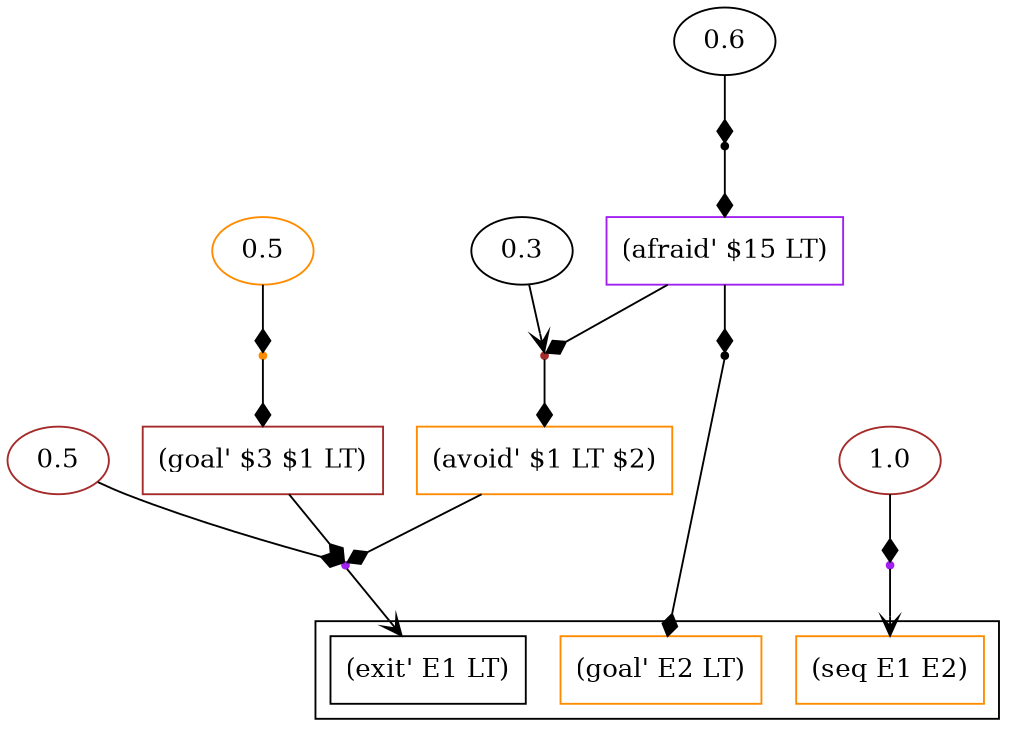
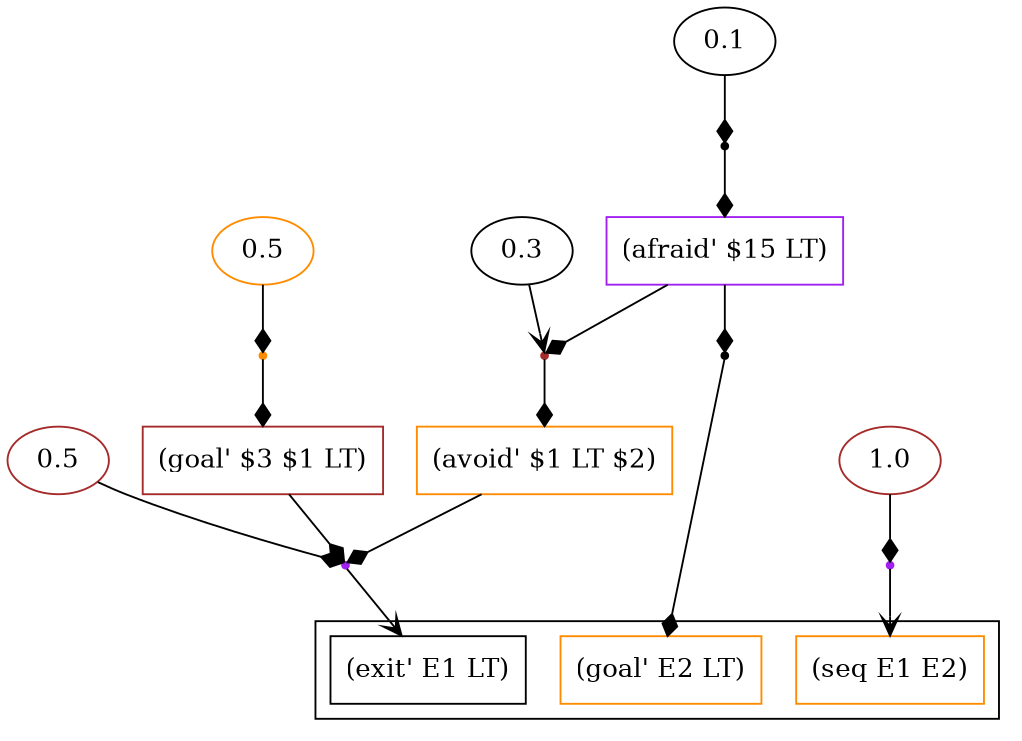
  digraph {
    rankdir=TB
    node [color=black shape=box]
    edge [arrowhead=diamond]
    n1 [label="(exit' E1 LT)"]
    n2 [color=darkorange label="(goal' E2 LT)"]
    n3 [color=darkorange label="(seq E1 E2)"]
    n4 [color=brown label=0.5 shape=""]
    r0 [color=purple shape=point]
    n6 [label=0.3 shape=""]
    r1 [color=brown shape=point]
    n8 [color=darkorange label="(avoid' $1 LT $2)"]
    n9 [color=darkorange label=0.5 shape=""]
    r2 [color=darkorange shape=point]
    n11 [color=brown label="(goal' $3 $1 LT)"]
-   n12 [label=0.6 shape=""]
+   n12 [label=0.1 shape=""]
    r3 [shape=point]
    n14 [color=purple label="(afraid' $15 LT)"]
    r4 [shape=point]
    n16 [color=brown label=1.0 shape=""]
    r5 [color=purple shape=point]
    subgraph cluster_1 {
      n1
      n2
      n3
    }
    n4 -> r0
    r0 -> n1 [arrowhead=vee]
    n6 -> r1 [arrowhead=vee]
    r1 -> n8
    n8 -> r0
    n9 -> r2
    r2 -> n11
    n11 -> r0
    n12 -> r3
    r3 -> n14
    n14 -> r1
    n14 -> r4
    r4 -> n2
    n16 -> r5
    r5 -> n3 [arrowhead=vee]
  }
